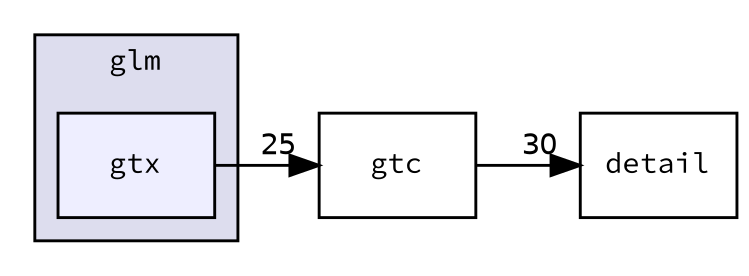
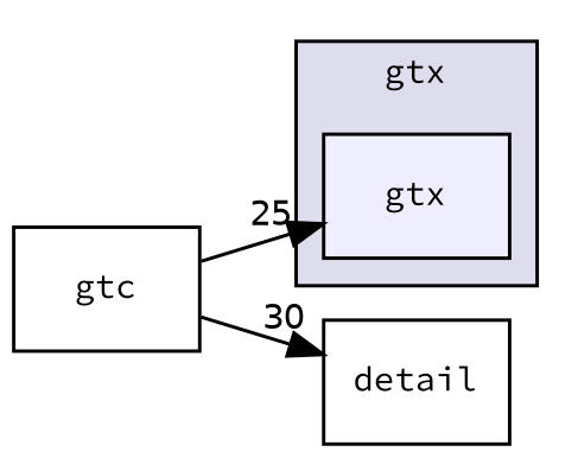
  digraph {
    compound=true
    fontname="Source Code Pro"
    rankdir=LR
    node [fontname="Source Code Pro" fontsize=10 shape=box]
    edge [fontname="Source Code Pro" labeldistance=1.5 labelfontname=Helvetica labelfontsize=10]
    n1 [fillcolor="#eeeeff" label=gtx pencolor=black style=filled]
    n2 [label=gtc]
    n3 [label=detail]
    subgraph cluster_1 {
      bgcolor="#ddddee"
      fontsize=10
-     label=glm
+     label=gtx
      pencolor=black
      n1
    }
-   n1 -> n2 [headlabel=25]
+   n2 -> n1 [headlabel=25]
    n2 -> n3 [headlabel=30]
  }
